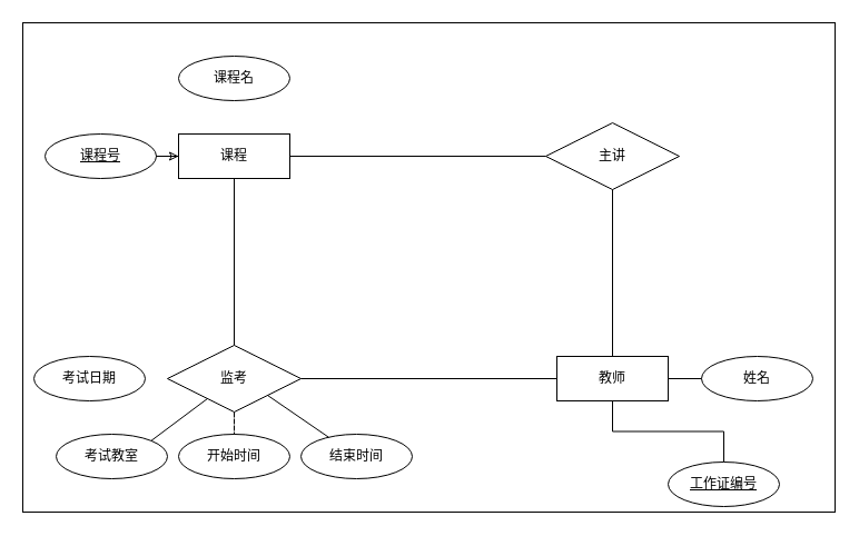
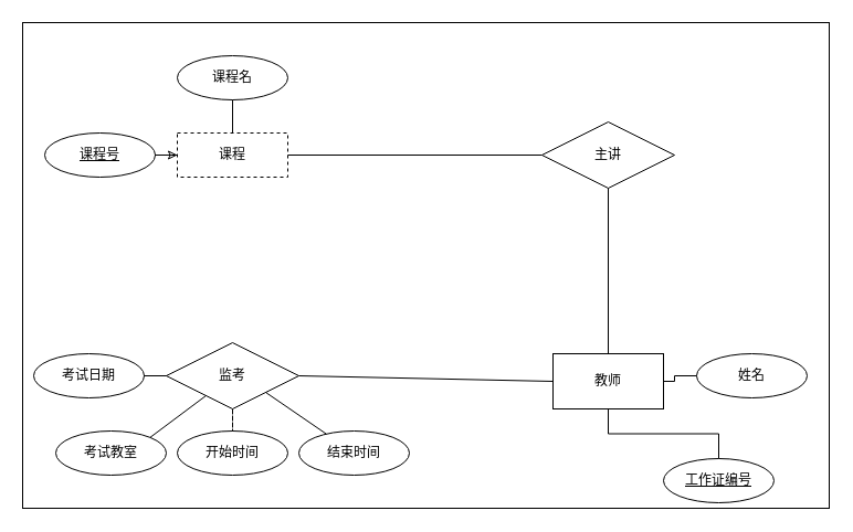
  <mxCell id="0" />
  <mxCell id="1" parent="0" />
  <mxCell id="2" value="" style="whiteSpace=wrap;html=1;fillColor=none;" vertex="1" parent="1"><mxGeometry x="20" y="20" width="730" height="440" as="geometry" /></mxCell>
+ <mxCell id="3" value="" style="edgeStyle=orthogonalEdgeStyle;rounded=0;orthogonalLoop=1;jettySize=auto;html=1;endArrow=none;endFill=0;" edge="1" parent="1" source="4" target="5"><mxGeometry relative="1" as="geometry" /></mxCell>
  <mxCell id="4" value="考试日期" style="ellipse;whiteSpace=wrap;html=1;align=center;fillColor=none;" vertex="1" parent="1"><mxGeometry x="30" y="320" width="100" height="40" as="geometry" /></mxCell>
  <mxCell id="5" value="监考" style="shape=rhombus;perimeter=rhombusPerimeter;whiteSpace=wrap;html=1;align=center;fillColor=none;" vertex="1" parent="1"><mxGeometry x="150" y="310" width="120" height="60" as="geometry" /></mxCell>
- <mxCell id="7" value="&lt;font style=&quot;font-size: 12px&quot;&gt;课程&lt;/font&gt;" style="whiteSpace=wrap;html=1;align=center;fillColor=none;" vertex="1" parent="1"><mxGeometry x="160" y="120" width="100" height="40" as="geometry" /></mxCell>
- <mxCell id="8" value="&lt;font style=&quot;font-size: 12px&quot;&gt;教师&lt;/font&gt;" style="whiteSpace=wrap;html=1;align=center;fillColor=none;" vertex="1" parent="1"><mxGeometry x="500" y="320" width="100" height="40" as="geometry" /></mxCell>
+ <mxCell id="6" value="" style="edgeStyle=orthogonalEdgeStyle;rounded=0;orthogonalLoop=1;jettySize=auto;html=1;endArrow=none;endFill=0;" edge="1" parent="1" source="7" target="11"><mxGeometry relative="1" as="geometry" /></mxCell>
+ <mxCell id="7" value="&lt;font style=&quot;font-size: 12px&quot;&gt;课程&lt;/font&gt;" style="whiteSpace=wrap;html=1;align=center;fillColor=none;dashed=1;" vertex="1" parent="1"><mxGeometry x="160" y="120" width="100" height="40" as="geometry" /></mxCell>
+ <mxCell id="8" value="&lt;font style=&quot;font-size: 12px&quot;&gt;教师&lt;/font&gt;" style="whiteSpace=wrap;html=1;align=center;fillColor=none;" vertex="1" parent="1"><mxGeometry x="500" y="320" width="100" height="50" as="geometry" /></mxCell>
  <mxCell id="9" value="" style="edgeStyle=orthogonalEdgeStyle;rounded=0;orthogonalLoop=1;jettySize=auto;html=1;endArrow=classic;endFill=0;" edge="1" parent="1" source="10" target="7"><mxGeometry relative="1" as="geometry" /></mxCell>
  <mxCell id="10" value="课程号" style="ellipse;whiteSpace=wrap;html=1;align=center;fontStyle=4;fillColor=none;" vertex="1" parent="1"><mxGeometry x="40" y="120" width="100" height="40" as="geometry" /></mxCell>
  <mxCell id="11" value="课程名" style="ellipse;whiteSpace=wrap;html=1;align=center;fillColor=none;" vertex="1" parent="1"><mxGeometry x="160" y="50" width="100" height="40" as="geometry" /></mxCell>
  <mxCell id="12" value="" style="edgeStyle=orthogonalEdgeStyle;rounded=0;orthogonalLoop=1;jettySize=auto;html=1;endArrow=none;endFill=0;" edge="1" parent="1" source="13" target="8"><mxGeometry relative="1" as="geometry" /></mxCell>
  <mxCell id="13" value="工作证编号" style="ellipse;whiteSpace=wrap;html=1;align=center;fontStyle=4;fillColor=none;" vertex="1" parent="1"><mxGeometry x="600" y="415" width="100" height="40" as="geometry" /></mxCell>
  <mxCell id="14" value="" style="edgeStyle=orthogonalEdgeStyle;rounded=0;orthogonalLoop=1;jettySize=auto;html=1;endArrow=none;endFill=0;" edge="1" parent="1" source="15" target="8"><mxGeometry relative="1" as="geometry" /></mxCell>
  <mxCell id="15" value="姓名" style="ellipse;whiteSpace=wrap;html=1;align=center;fillColor=none;" vertex="1" parent="1"><mxGeometry x="630" y="320" width="100" height="40" as="geometry" /></mxCell>
  <mxCell id="16" value="主讲&lt;span style=&quot;color: rgba(0 , 0 , 0 , 0) ; font-family: monospace ; font-size: 0px&quot;&gt;%3CmxGraphModel%3E%3Croot%3E%3CmxCell%20id%3D%220%22%2F%3E%3CmxCell%20id%3D%221%22%20parent%3D%220%22%2F%3E%3CmxCell%20id%3D%222%22%20value%3D%22%E8%AF%BE%E7%A8%8B%E5%90%8D%22%20style%3D%22ellipse%3BwhiteSpace%3Dwrap%3Bhtml%3D1%3Balign%3Dcenter%3BfillColor%3Dnone%3B%22%20vertex%3D%221%22%20parent%3D%221%22%3E%3CmxGeometry%20x%3D%22170%22%20y%3D%2250%22%20width%3D%22100%22%20height%3D%2240%22%20as%3D%22geometry%22%2F%3E%3C%2FmxCell%3E%3C%2Froot%3E%3C%2FmxGraphModel%3E&lt;/span&gt;&lt;span style=&quot;color: rgba(0 , 0 , 0 , 0) ; font-family: monospace ; font-size: 0px&quot;&gt;%3CmxGraphModel%3E%3Croot%3E%3CmxCell%20id%3D%220%22%2F%3E%3CmxCell%20id%3D%221%22%20parent%3D%220%22%2F%3E%3CmxCell%20id%3D%222%22%20value%3D%22%E8%AF%BE%E7%A8%8B%E5%90%8D%22%20style%3D%22ellipse%3BwhiteSpace%3Dwrap%3Bhtml%3D1%3Balign%3Dcenter%3BfillColor%3Dnone%3B%22%20vertex%3D%221%22%20parent%3D%221%22%3E%3CmxGeometry%20x%3D%22170%22%20y%3D%2250%22%20width%3D%22100%22%20height%3D%2240%22%20as%3D%22geometry%22%2F%3E%3C%2FmxCell%3E%3C%2Froot%3E%3C%2FmxGraphModel%3E&lt;/span&gt;" style="shape=rhombus;perimeter=rhombusPerimeter;whiteSpace=wrap;html=1;align=center;fillColor=none;" vertex="1" parent="1"><mxGeometry x="490" y="110" width="120" height="60" as="geometry" /></mxCell>
  <mxCell id="17" value="" style="endArrow=none;html=1;rounded=0;exitX=0.5;exitY=0;exitDx=0;exitDy=0;" edge="1" parent="1" source="8" target="16"><mxGeometry relative="1" as="geometry"><mxPoint x="330" y="250" as="sourcePoint" /><mxPoint x="490" y="250" as="targetPoint" /></mxGeometry></mxCell>
  <mxCell id="18" value="" style="endArrow=none;html=1;rounded=0;exitX=0;exitY=0.5;exitDx=0;exitDy=0;" edge="1" parent="1" source="16" target="7"><mxGeometry relative="1" as="geometry"><mxPoint x="330" y="250" as="sourcePoint" /><mxPoint x="490" y="250" as="targetPoint" /></mxGeometry></mxCell>
  <mxCell id="19" value="" style="edgeStyle=orthogonalEdgeStyle;rounded=0;orthogonalLoop=1;jettySize=auto;html=1;endArrow=none;endFill=0;dashed=1;" edge="1" parent="1" source="5" target="23"><mxGeometry relative="1" as="geometry" /></mxCell>
  <mxCell id="20" value="" style="endArrow=none;html=1;rounded=0;exitX=0;exitY=0.5;exitDx=0;exitDy=0;entryX=1;entryY=0.5;entryDx=0;entryDy=0;" edge="1" parent="1" source="8" target="5"><mxGeometry relative="1" as="geometry"><mxPoint x="500" y="150" as="sourcePoint" /><mxPoint x="270" y="150" as="targetPoint" /><Array as="points" /></mxGeometry></mxCell>
- <mxCell id="21" value="" style="endArrow=none;html=1;rounded=0;exitX=0.5;exitY=0;exitDx=0;exitDy=0;" edge="1" parent="1" source="5" target="7"><mxGeometry relative="1" as="geometry"><mxPoint x="350" y="250" as="sourcePoint" /><mxPoint x="510" y="250" as="targetPoint" /></mxGeometry></mxCell>
  <mxCell id="22" value="考试教室" style="ellipse;whiteSpace=wrap;html=1;align=center;fillColor=none;" vertex="1" parent="1"><mxGeometry x="50" y="390" width="100" height="40" as="geometry" /></mxCell>
  <mxCell id="23" value="开始时间" style="ellipse;whiteSpace=wrap;html=1;align=center;fillColor=none;" vertex="1" parent="1"><mxGeometry x="160" y="390" width="100" height="40" as="geometry" /></mxCell>
  <mxCell id="24" value="结束时间" style="ellipse;whiteSpace=wrap;html=1;align=center;fillColor=none;" vertex="1" parent="1"><mxGeometry x="270" y="390" width="100" height="40" as="geometry" /></mxCell>
  <mxCell id="25" value="" style="endArrow=none;html=1;rounded=0;exitX=1;exitY=0;exitDx=0;exitDy=0;" edge="1" parent="1" source="22" target="5"><mxGeometry relative="1" as="geometry"><mxPoint x="350" y="250" as="sourcePoint" /><mxPoint x="510" y="250" as="targetPoint" /></mxGeometry></mxCell>
  <mxCell id="26" value="" style="endArrow=none;html=1;rounded=0;exitX=1;exitY=1;exitDx=0;exitDy=0;" edge="1" parent="1" source="5" target="24"><mxGeometry relative="1" as="geometry"><mxPoint x="350" y="250" as="sourcePoint" /><mxPoint x="510" y="250" as="targetPoint" /></mxGeometry></mxCell>
